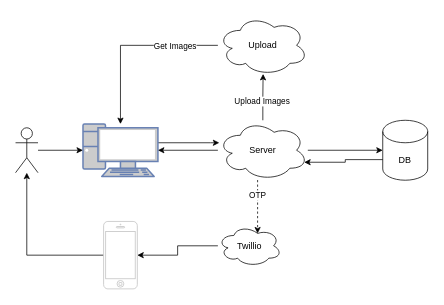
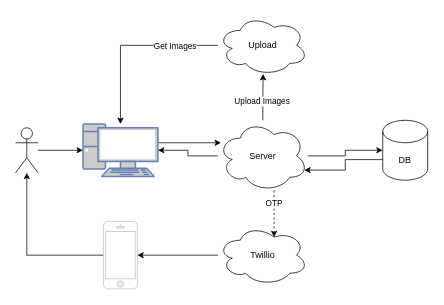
  <mxCell id="0" />
  <mxCell id="1" parent="0" />
  <mxCell id="2" value="" style="shape=umlActor;verticalLabelPosition=bottom;verticalAlign=top;html=1;outlineConnect=0;" vertex="1" parent="1"><mxGeometry x="20" y="170" width="30" height="60" as="geometry" /></mxCell>
  <mxCell id="3" style="edgeStyle=orthogonalEdgeStyle;rounded=0;orthogonalLoop=1;jettySize=auto;html=1;" edge="1" parent="1" source="4" target="7"><mxGeometry relative="1" as="geometry"><Array as="points"><mxPoint x="280" y="190" /><mxPoint x="280" y="190" /></Array></mxGeometry></mxCell>
  <mxCell id="4" value="" style="fontColor=#0066CC;verticalAlign=top;verticalLabelPosition=bottom;labelPosition=center;align=center;html=1;outlineConnect=0;fillColor=#CCCCCC;strokeColor=#6881B3;gradientColor=none;gradientDirection=north;strokeWidth=2;shape=mxgraph.networks.pc;" vertex="1" parent="1"><mxGeometry x="110" y="165" width="100" height="70" as="geometry" /></mxCell>
  <mxCell id="5" value="DB" style="shape=cylinder3;whiteSpace=wrap;html=1;boundedLbl=1;backgroundOutline=1;size=15;" vertex="1" parent="1"><mxGeometry x="510" y="160" width="60" height="80" as="geometry" /></mxCell>
  <mxCell id="6" style="edgeStyle=orthogonalEdgeStyle;rounded=0;orthogonalLoop=1;jettySize=auto;html=1;" edge="1" parent="1" source="7" target="4"><mxGeometry relative="1" as="geometry" /></mxCell>
- <mxCell id="7" value="Server" style="ellipse;shape=cloud;whiteSpace=wrap;html=1;" vertex="1" parent="1"><mxGeometry x="290" y="160" width="120" height="80" as="geometry" /></mxCell>
+ <mxCell id="7" value="Server" style="ellipse;shape=cloud;whiteSpace=wrap;html=1;" vertex="1" parent="1"><mxGeometry x="290" y="160" width="120" height="95" as="geometry" /></mxCell>
  <mxCell id="8" style="edgeStyle=orthogonalEdgeStyle;rounded=0;orthogonalLoop=1;jettySize=auto;html=1;entryX=0;entryY=0.5;entryDx=0;entryDy=0;entryPerimeter=0;" edge="1" parent="1" source="2" target="4"><mxGeometry relative="1" as="geometry" /></mxCell>
  <mxCell id="9" style="edgeStyle=orthogonalEdgeStyle;rounded=0;orthogonalLoop=1;jettySize=auto;html=1;" edge="1" parent="1" source="11" target="4"><mxGeometry relative="1" as="geometry" /></mxCell>
  <mxCell id="10" value="Get Images" style="edgeLabel;html=1;align=center;verticalAlign=middle;resizable=0;points=[];" vertex="1" connectable="0" parent="9"><mxGeometry x="-0.503" relative="1" as="geometry"><mxPoint as="offset" /></mxGeometry></mxCell>
  <mxCell id="11" value="Upload" style="ellipse;shape=cloud;whiteSpace=wrap;html=1;" vertex="1" parent="1"><mxGeometry x="290" y="20" width="120" height="80" as="geometry" /></mxCell>
  <mxCell id="12" style="edgeStyle=orthogonalEdgeStyle;rounded=0;orthogonalLoop=1;jettySize=auto;html=1;" edge="1" parent="1" source="13" target="17"><mxGeometry relative="1" as="geometry" /></mxCell>
- <mxCell id="13" value="Twillio" style="ellipse;shape=cloud;whiteSpace=wrap;html=1;" vertex="1" parent="1"><mxGeometry x="290" y="300" width="85" height="55" as="geometry" /></mxCell>
+ <mxCell id="13" value="Twillio" style="ellipse;shape=cloud;whiteSpace=wrap;html=1;" vertex="1" parent="1"><mxGeometry x="290" y="300" width="120" height="80" as="geometry" /></mxCell>
  <mxCell id="14" style="edgeStyle=elbowEdgeStyle;rounded=0;orthogonalLoop=1;jettySize=auto;html=1;entryX=0.625;entryY=0.2;entryDx=0;entryDy=0;entryPerimeter=0;dashed=1;" edge="1" parent="1" source="7" target="13"><mxGeometry relative="1" as="geometry" /></mxCell>
  <mxCell id="15" value="OTP" style="edgeLabel;html=1;align=center;verticalAlign=middle;resizable=0;points=[];" vertex="1" connectable="0" parent="14"><mxGeometry x="-0.441" y="-1" relative="1" as="geometry"><mxPoint as="offset" /></mxGeometry></mxCell>
  <mxCell id="16" style="edgeStyle=orthogonalEdgeStyle;rounded=0;orthogonalLoop=1;jettySize=auto;html=1;" edge="1" parent="1" source="17" target="2"><mxGeometry relative="1" as="geometry" /></mxCell>
  <mxCell id="17" value="" style="html=1;verticalLabelPosition=bottom;labelBackgroundColor=#ffffff;verticalAlign=top;shadow=0;dashed=0;strokeWidth=1;shape=mxgraph.ios7.misc.iphone;strokeColor=#c0c0c0;" vertex="1" parent="1"><mxGeometry x="137.5" y="295" width="45" height="90" as="geometry" /></mxCell>
  <mxCell id="18" style="edgeStyle=orthogonalEdgeStyle;rounded=0;orthogonalLoop=1;jettySize=auto;html=1;entryX=0.503;entryY=0.977;entryDx=0;entryDy=0;entryPerimeter=0;" edge="1" parent="1" source="7" target="11"><mxGeometry relative="1" as="geometry" /></mxCell>
  <mxCell id="19" value="Upload Images" style="edgeLabel;html=1;align=center;verticalAlign=middle;resizable=0;points=[];" vertex="1" connectable="0" parent="18"><mxGeometry x="-0.127" y="3" relative="1" as="geometry"><mxPoint x="1" y="1" as="offset" /></mxGeometry></mxCell>
  <mxCell id="20" style="edgeStyle=orthogonalEdgeStyle;rounded=0;orthogonalLoop=1;jettySize=auto;html=1;entryX=0;entryY=0.5;entryDx=0;entryDy=0;entryPerimeter=0;" edge="1" parent="1" source="7" target="5"><mxGeometry relative="1" as="geometry" /></mxCell>
  <mxCell id="21" style="edgeStyle=orthogonalEdgeStyle;rounded=0;orthogonalLoop=1;jettySize=auto;html=1;exitX=0;exitY=0;exitDx=0;exitDy=52.5;exitPerimeter=0;entryX=0.96;entryY=0.7;entryDx=0;entryDy=0;entryPerimeter=0;" edge="1" parent="1" source="5" target="7"><mxGeometry relative="1" as="geometry" /></mxCell>
